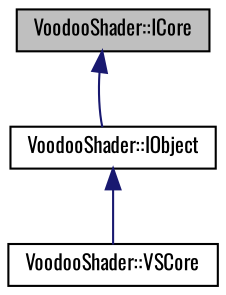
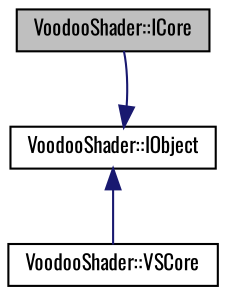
  digraph {
    fontname=Oswald
    node [color=black fillcolor=white fontname=Oswald fontsize=10 shape=record style=filled]
    edge [color=midnightblue dir=back fontname=Oswald fontsize=10 labelfontname=Helvetica labelfontsize=10 style=solid]
    n1 [fillcolor=grey75 fontcolor=black height=0.2 label="VoodooShader::ICore" width=0.4]
    n2 [height=0.2 label="VoodooShader::VSCore" width=0.4]
    n3 [height=0.2 label="VoodooShader::IObject" width=0.4]
-   n1 -> n3
+   n3 -> n1
    n3 -> n2
  }
